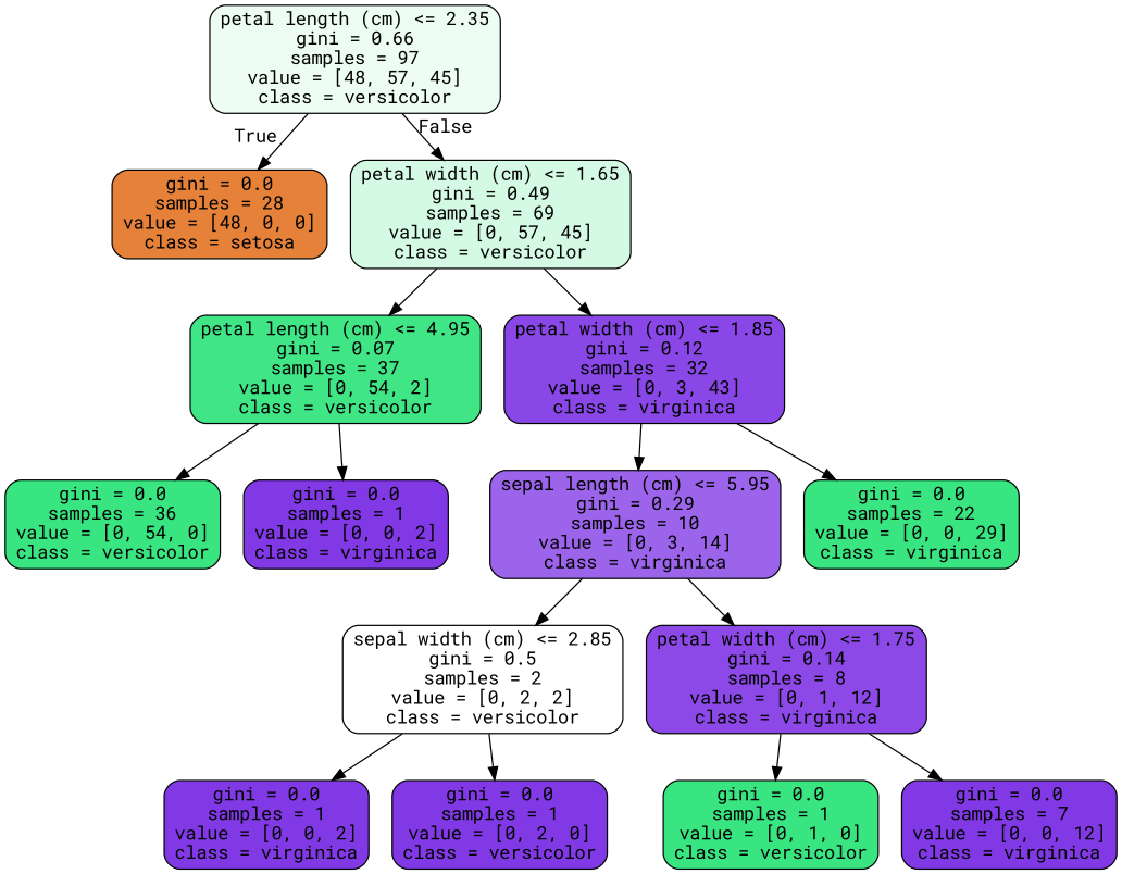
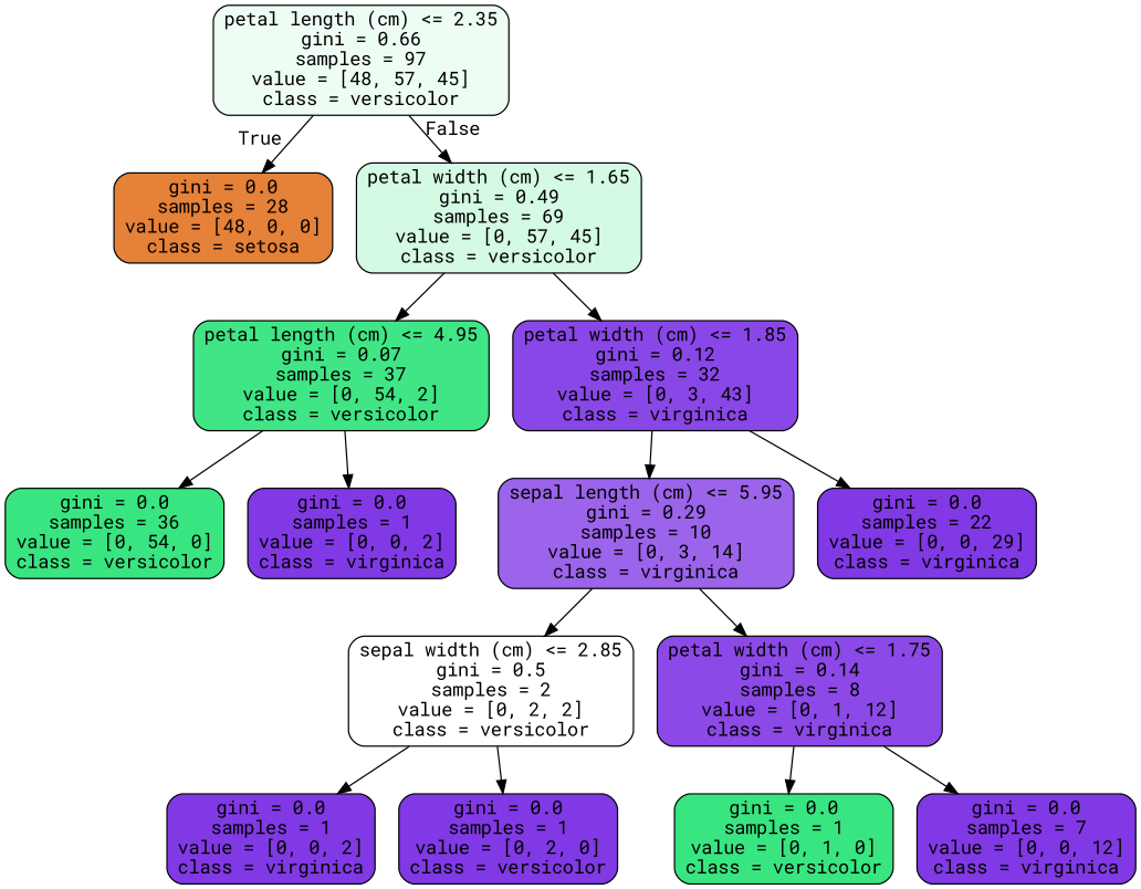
  digraph {
    fontname="Roboto Mono"
    node [color=black fillcolor="#8139e5" fontname="Roboto Mono" shape=box style="filled, rounded"]
    edge [fontname="Roboto Mono"]
    n1 [fillcolor="#eefdf4" label="petal length (cm) <= 2.35\ngini = 0.66\nsamples = 97\nvalue = [48, 57, 45]\nclass = versicolor"]
    n2 [fillcolor="#e58139" label="gini = 0.0\nsamples = 28\nvalue = [48, 0, 0]\nclass = setosa"]
    n3 [fillcolor="#d5fae4" label="petal width (cm) <= 1.65\ngini = 0.49\nsamples = 69\nvalue = [0, 57, 45]\nclass = versicolor"]
    n4 [fillcolor="#40e686" label="petal length (cm) <= 4.95\ngini = 0.07\nsamples = 37\nvalue = [0, 54, 2]\nclass = versicolor"]
    n5 [fillcolor="#8a47e7" label="petal width (cm) <= 1.85\ngini = 0.12\nsamples = 32\nvalue = [0, 3, 43]\nclass = virginica"]
    n6 [fillcolor="#39e581" label="gini = 0.0\nsamples = 36\nvalue = [0, 54, 0]\nclass = versicolor"]
    n7 [label="gini = 0.0\nsamples = 1\nvalue = [0, 0, 2]\nclass = virginica"]
    n8 [fillcolor="#9c63eb" label="sepal length (cm) <= 5.95\ngini = 0.29\nsamples = 10\nvalue = [0, 3, 14]\nclass = virginica"]
-   n9 [fillcolor="#39e581" label="gini = 0.0\nsamples = 22\nvalue = [0, 0, 29]\nclass = virginica"]
+   n9 [label="gini = 0.0\nsamples = 22\nvalue = [0, 0, 29]\nclass = virginica"]
    n10 [fillcolor="#ffffff" label="sepal width (cm) <= 2.85\ngini = 0.5\nsamples = 2\nvalue = [0, 2, 2]\nclass = versicolor"]
    n11 [fillcolor="#8c49e7" label="petal width (cm) <= 1.75\ngini = 0.14\nsamples = 8\nvalue = [0, 1, 12]\nclass = virginica"]
    n12 [label="gini = 0.0\nsamples = 1\nvalue = [0, 0, 2]\nclass = virginica"]
    n13 [label="gini = 0.0\nsamples = 1\nvalue = [0, 2, 0]\nclass = versicolor"]
    n14 [fillcolor="#39e581" label="gini = 0.0\nsamples = 1\nvalue = [0, 1, 0]\nclass = versicolor"]
    n15 [label="gini = 0.0\nsamples = 7\nvalue = [0, 0, 12]\nclass = virginica"]
    n1 -> n2 [headlabel=True labelangle=45 labeldistance=2.5]
    n1 -> n3 [headlabel=False labelangle=-45 labeldistance=2.5]
    n3 -> n4
    n3 -> n5
    n4 -> n6
    n4 -> n7
    n5 -> n8
    n5 -> n9
    n8 -> n10
    n8 -> n11
    n10 -> n12
    n10 -> n13
    n11 -> n14
    n11 -> n15
  }
